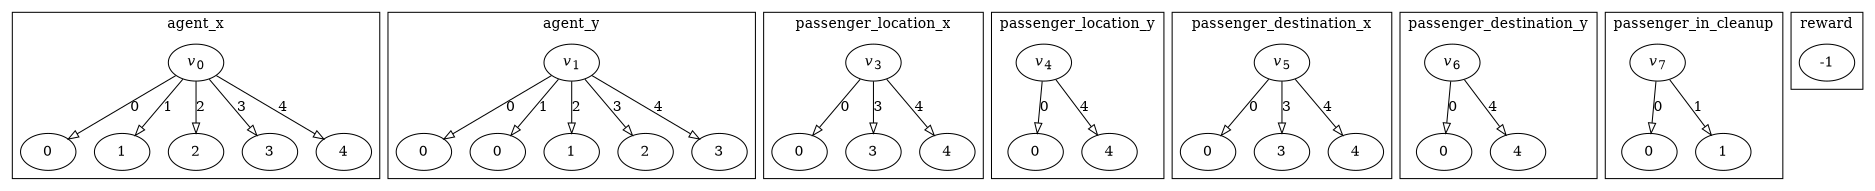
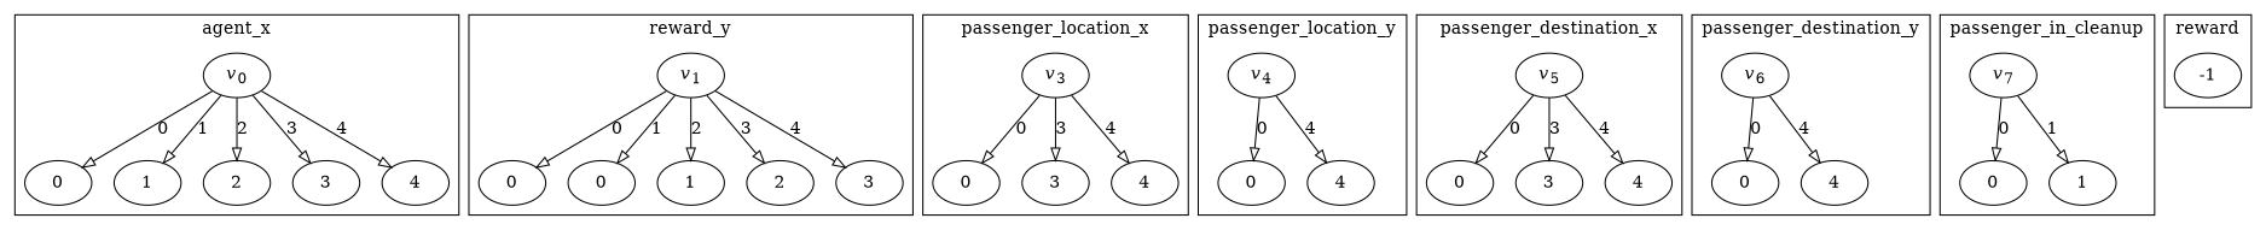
  digraph {
    edge [arrowhead=empty]
    n1 [label=<<i>v</i><sub>0</sub>>]
    n2 [label=<0>]
    n3 [label=<1>]
    n4 [label=<2>]
    n5 [label=<3>]
    n6 [label=<4>]
    n7 [label=<<i>v</i><sub>1</sub>>]
    n8 [label=<0>]
    n9 [label=<0>]
    n10 [label=<1>]
    n11 [label=<2>]
    n12 [label=<3>]
    n13 [label=<<i>v</i><sub>3</sub>>]
    n14 [label=<0>]
    n15 [label=<3>]
    n16 [label=<4>]
    n17 [label=<<i>v</i><sub>4</sub>>]
    n18 [label=<0>]
    n19 [label=<4>]
    n20 [label=<<i>v</i><sub>5</sub>>]
    n21 [label=<0>]
    n22 [label=<3>]
    n23 [label=<4>]
    n24 [label=<<i>v</i><sub>6</sub>>]
    n25 [label=<0>]
    n26 [label=<4>]
    n27 [label=<<i>v</i><sub>7</sub>>]
    n28 [label=<0>]
    n29 [label=<1>]
    n30 [label=-1]
    subgraph cluster_1 {
      label=agent_x
      n1
      n2
      n3
      n4
      n5
      n6
    }
    subgraph cluster_2 {
-     label=agent_y
+     label=reward_y
      n7
      n8
      n9
      n10
      n11
      n12
    }
    subgraph cluster_3 {
      label=passenger_location_x
      n13
      n14
      n15
      n16
    }
    subgraph cluster_4 {
      label=passenger_location_y
      n17
      n18
      n19
    }
    subgraph cluster_5 {
      label=passenger_destination_x
      n20
      n21
      n22
      n23
    }
    subgraph cluster_6 {
      label=passenger_destination_y
      n24
      n25
      n26
    }
    subgraph cluster_7 {
      label=passenger_in_cleanup
      n27
      n28
      n29
    }
    subgraph cluster_8 {
      label=reward
      n30
    }
    n1 -> n2 [label=<0>]
    n1 -> n3 [label=<1>]
    n1 -> n4 [label=<2>]
    n1 -> n5 [label=<3>]
    n1 -> n6 [label=<4>]
    n7 -> n8 [label=<0>]
    n7 -> n9 [label=<1>]
    n7 -> n10 [label=<2>]
    n7 -> n11 [label=<3>]
    n7 -> n12 [label=<4>]
    n13 -> n14 [label=<0>]
    n13 -> n15 [label=<3>]
    n13 -> n16 [label=<4>]
    n17 -> n18 [label=<0>]
    n17 -> n19 [label=<4>]
    n20 -> n21 [label=<0>]
    n20 -> n22 [label=<3>]
    n20 -> n23 [label=<4>]
    n24 -> n25 [label=<0>]
    n24 -> n26 [label=<4>]
    n27 -> n28 [label=<0>]
    n27 -> n29 [label=<1>]
  }
